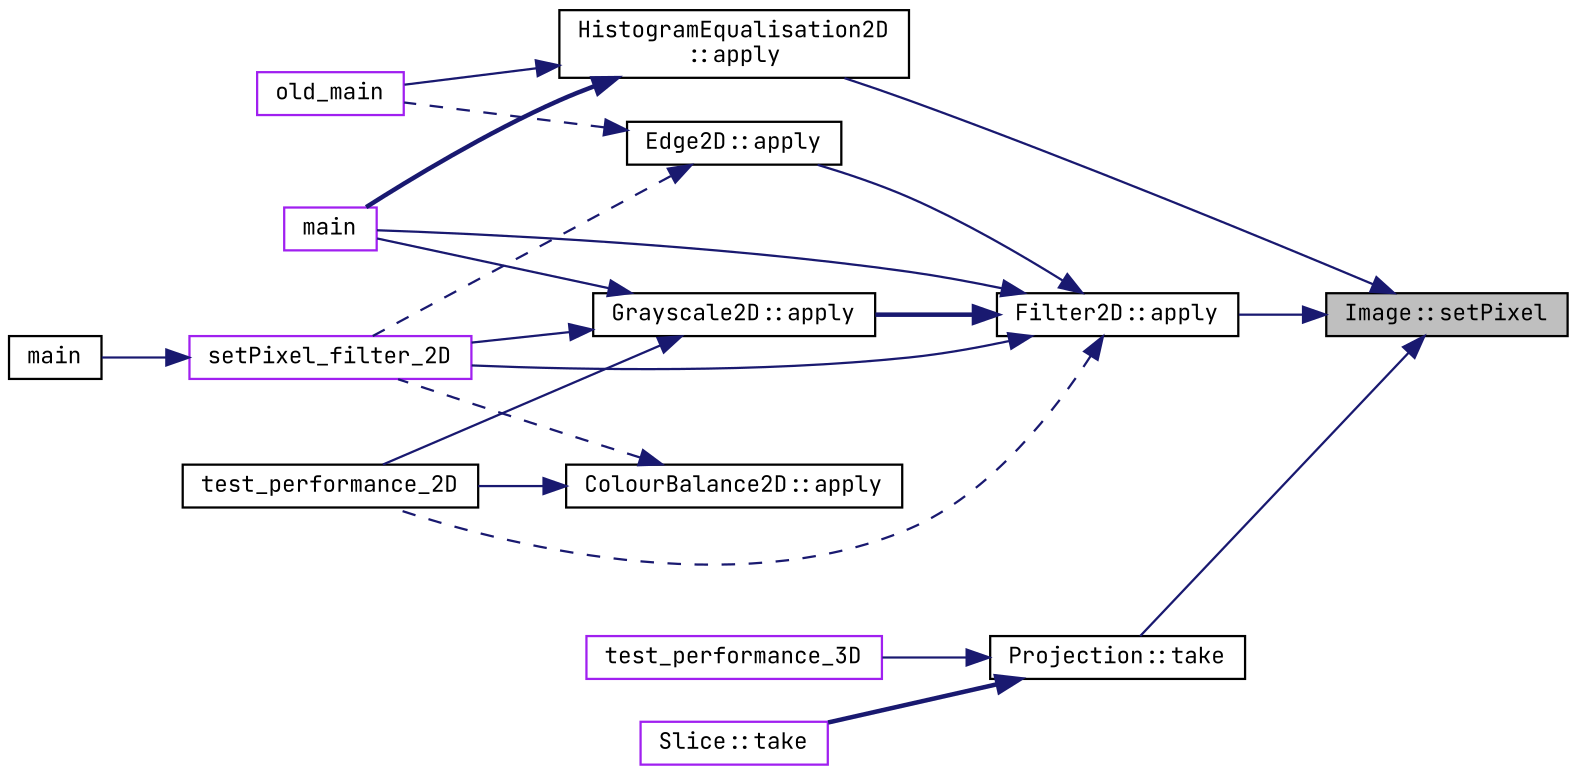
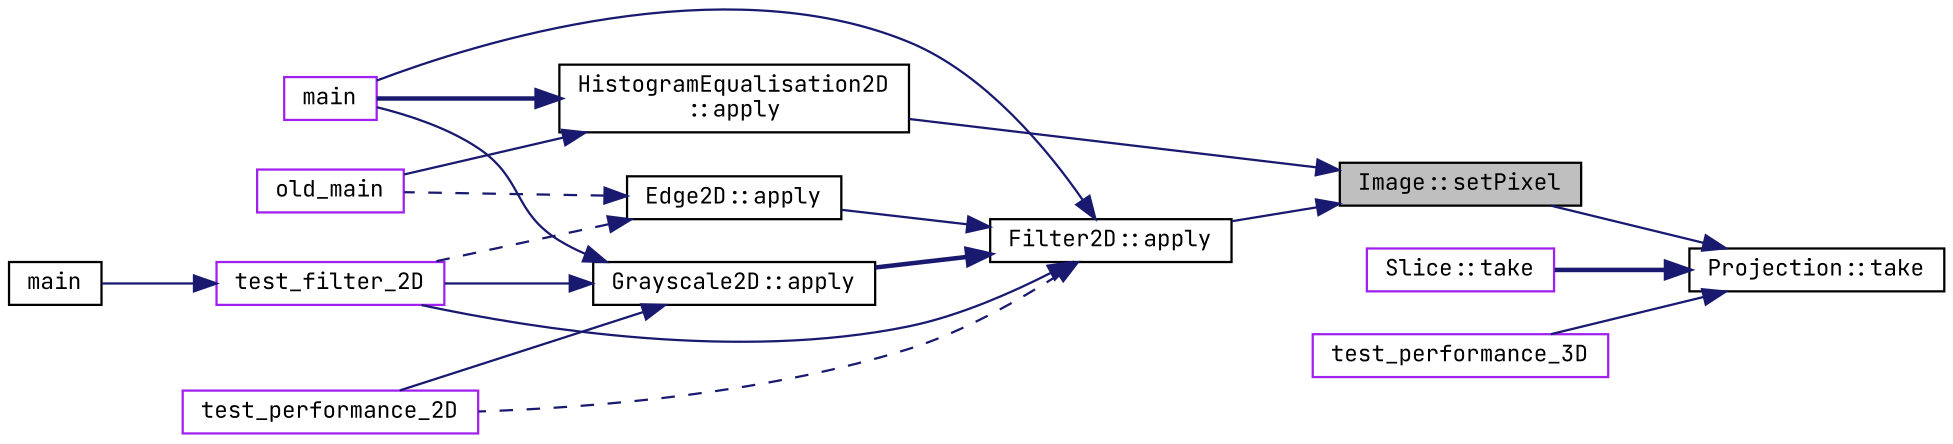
  digraph {
    fontname="JetBrains Mono"
    rankdir=RL
    node [color=black fillcolor=white fontname="JetBrains Mono" fontsize=10 shape=record style=filled]
    edge [color=midnightblue dir=back fontname="JetBrains Mono" fontsize=10 labelfontname=Helvetica labelfontsize=10 style=solid]
    n1 [fillcolor=grey75 fontcolor=black height=0.2 label="Image::setPixel" width=0.4]
    n2 [height=0.2 label="Filter2D::apply" width=0.4]
    n3 [height=0.2 label="HistogramEqualisation2D\l::apply" width=0.4]
    n4 [height=0.2 label="Projection::take" width=0.4]
    n5 [height=0.2 label="Grayscale2D::apply" width=0.4]
    n6 [color=purple height=0.2 label=main width=0.4]
-   n7 [color=purple height=0.2 label=setPixel_filter_2D width=0.4]
-   n8 [height=0.2 label=test_performance_2D width=0.4]
+   n7 [color=purple height=0.2 label=test_filter_2D width=0.4]
+   n8 [color=purple height=0.2 label=test_performance_2D width=0.4]
    n9 [height=0.2 label="Edge2D::apply" width=0.4]
    n10 [color=purple height=0.2 label=old_main width=0.4]
    n11 [color=purple height=0.2 label="Slice::take" width=0.4]
    n12 [color=purple height=0.2 label=test_performance_3D width=0.4]
    n13 [height=0.2 label=main width=0.4]
-   n14 [height=0.2 label="ColourBalance2D::apply" width=0.4]
    n1 -> n2
    n1 -> n3
-   n1 -> n4
+   n4 -> n1
    n2 -> n5 [style=bold]
    n2 -> n6
    n2 -> n7
    n2 -> n8 [style=dashed]
    n2 -> n9
    n3 -> n6 [style=bold]
    n3 -> n10
    n4 -> n11 [style=bold]
    n4 -> n12
    n5 -> n6
    n5 -> n7
    n5 -> n8
    n7 -> n13
    n9 -> n7 [style=dashed]
    n9 -> n10 [style=dashed]
-   n14 -> n7 [style=dashed]
-   n14 -> n8
  }
